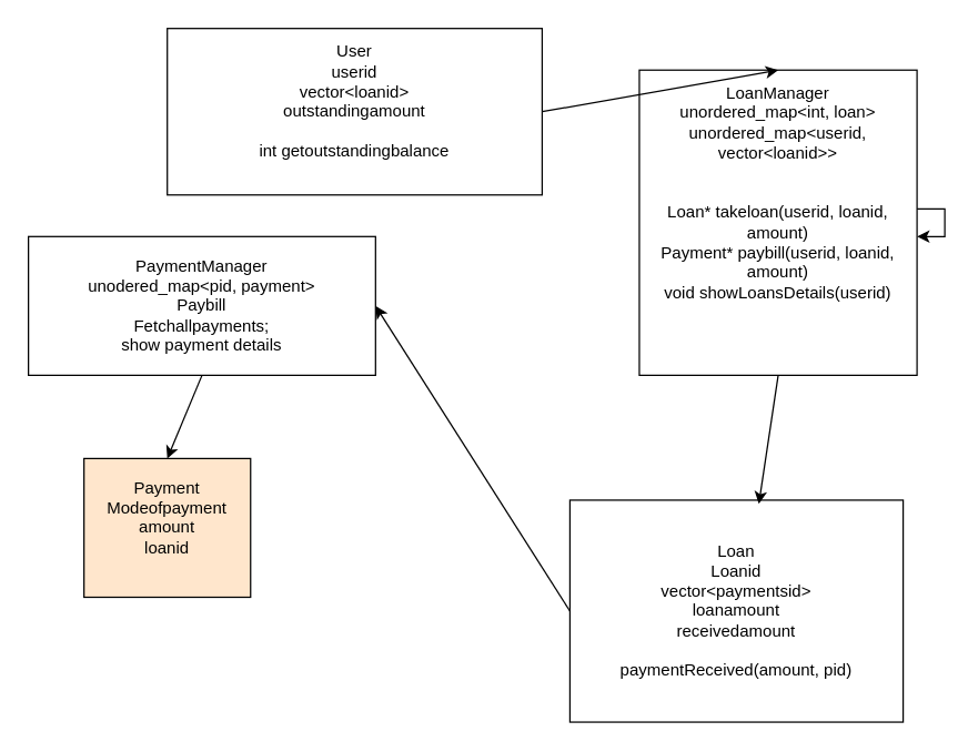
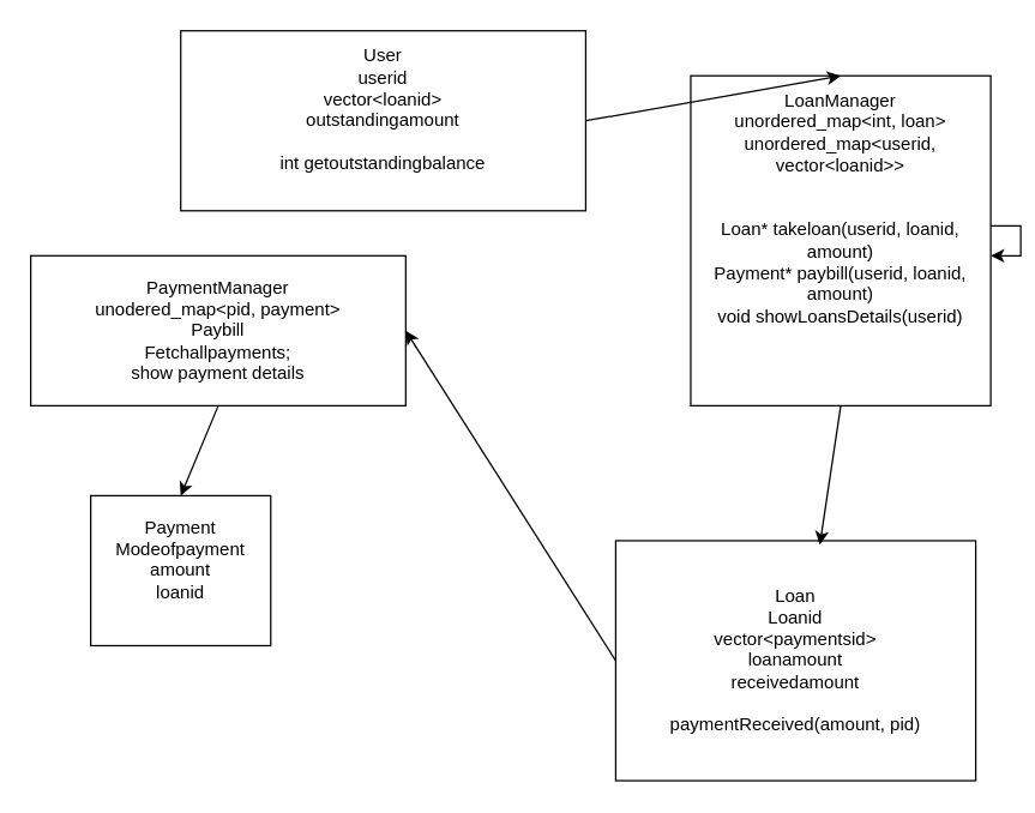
  <mxCell id="0" />
  <mxCell id="1" parent="0" />
  <mxCell id="2" value="User&lt;div&gt;userid&lt;/div&gt;&lt;div&gt;vector&amp;lt;loanid&amp;gt;&lt;/div&gt;&lt;div&gt;outstandingamount&lt;br&gt;&lt;br&gt;int getoutstandingbalance&lt;br&gt;&lt;br&gt;&lt;/div&gt;" style="rounded=0;whiteSpace=wrap;html=1;" vertex="1" parent="1"><mxGeometry x="120" width="270" height="120" as="geometry" y="20" /></mxCell>
  <mxCell id="3" value="Loan&lt;div&gt;Loanid&lt;/div&gt;&lt;div&gt;vector&amp;lt;paymentsid&amp;gt;&lt;/div&gt;&lt;div&gt;loanamount&lt;br&gt;receivedamount&lt;br&gt;&lt;br&gt;paymentReceived(amount, pid)&lt;/div&gt;" style="rounded=0;whiteSpace=wrap;html=1;" vertex="1" parent="1"><mxGeometry x="410" y="360" width="240" height="160" as="geometry" /></mxCell>
- <mxCell id="4" value="Payment&lt;div&gt;Modeofpayment&lt;/div&gt;&lt;div&gt;amount&lt;/div&gt;&lt;div&gt;loanid&lt;/div&gt;&lt;div&gt;&lt;br&gt;&lt;/div&gt;" style="rounded=0;whiteSpace=wrap;html=1;fillColor=#ffe6cc;" vertex="1" parent="1"><mxGeometry x="60" y="330" width="120" height="100" as="geometry" /></mxCell>
+ <mxCell id="4" value="Payment&lt;div&gt;Modeofpayment&lt;/div&gt;&lt;div&gt;amount&lt;/div&gt;&lt;div&gt;loanid&lt;/div&gt;&lt;div&gt;&lt;br&gt;&lt;/div&gt;" style="rounded=0;whiteSpace=wrap;html=1;" vertex="1" parent="1"><mxGeometry x="60" y="330" width="120" height="100" as="geometry" /></mxCell>
  <mxCell id="5" value="LoanManager&lt;div&gt;unordered_map&amp;lt;int, loan&amp;gt;&lt;br&gt;unordered_map&amp;lt;userid, vector&amp;lt;loanid&amp;gt;&amp;gt;&lt;/div&gt;&lt;div&gt;&lt;br&gt;&lt;/div&gt;&lt;div&gt;&lt;br&gt;&lt;/div&gt;&lt;div&gt;&lt;div&gt;Loan* takeloan(userid, loanid, amount)&lt;br&gt;Payment* paybill(userid, loanid, amount)&lt;br&gt;void showLoansDetails(userid)&lt;br&gt;&lt;br&gt;&lt;br&gt;&lt;/div&gt;&lt;div&gt;&lt;br&gt;&lt;/div&gt;&lt;/div&gt;" style="rounded=0;whiteSpace=wrap;html=1;" vertex="1" parent="1"><mxGeometry x="460" y="50" width="200" height="220" as="geometry" /></mxCell>
  <mxCell id="6" value="PaymentManager&lt;div&gt;unodered_map&amp;lt;pid, payment&amp;gt;&lt;/div&gt;&lt;div&gt;Paybill&lt;/div&gt;&lt;div&gt;Fetchallpayments;&lt;br&gt;show payment details&lt;/div&gt;" style="rounded=0;whiteSpace=wrap;html=1;" vertex="1" parent="1"><mxGeometry x="20" y="170" width="250" height="100" as="geometry" /></mxCell>
  <mxCell id="7" value="" style="endArrow=classic;html=1;rounded=0;exitX=1;exitY=0.5;exitDx=0;exitDy=0;entryX=0.5;entryY=0;entryDx=0;entryDy=0;" edge="1" parent="1" source="2" target="5"><mxGeometry width="50" height="50" relative="1" as="geometry"><mxPoint x="330" y="330" as="sourcePoint" /><mxPoint x="420" y="110" as="targetPoint" /></mxGeometry></mxCell>
  <mxCell id="8" value="" style="endArrow=classic;html=1;rounded=0;entryX=0.567;entryY=0.017;entryDx=0;entryDy=0;entryPerimeter=0;exitX=0.5;exitY=1;exitDx=0;exitDy=0;" edge="1" parent="1" source="5" target="3"><mxGeometry width="50" height="50" relative="1" as="geometry"><mxPoint x="330" y="330" as="sourcePoint" /><mxPoint x="380" y="280" as="targetPoint" /></mxGeometry></mxCell>
  <mxCell id="9" value="" style="endArrow=classic;html=1;rounded=0;exitX=0.5;exitY=1;exitDx=0;exitDy=0;entryX=0.5;entryY=0;entryDx=0;entryDy=0;" edge="1" parent="1" source="6" target="4"><mxGeometry width="50" height="50" relative="1" as="geometry"><mxPoint x="330" y="330" as="sourcePoint" /><mxPoint x="380" y="280" as="targetPoint" /></mxGeometry></mxCell>
  <mxCell id="10" value="" style="endArrow=classic;html=1;rounded=0;entryX=1;entryY=0.5;entryDx=0;entryDy=0;exitX=0;exitY=0.5;exitDx=0;exitDy=0;" edge="1" parent="1" source="3" target="6"><mxGeometry width="50" height="50" relative="1" as="geometry"><mxPoint x="330" y="330" as="sourcePoint" /><mxPoint x="380" y="280" as="targetPoint" /></mxGeometry></mxCell>
  <mxCell id="11" style="edgeStyle=orthogonalEdgeStyle;rounded=0;orthogonalLoop=1;jettySize=auto;html=1;" edge="1" parent="1" source="5" target="5"><mxGeometry relative="1" as="geometry" /></mxCell>
